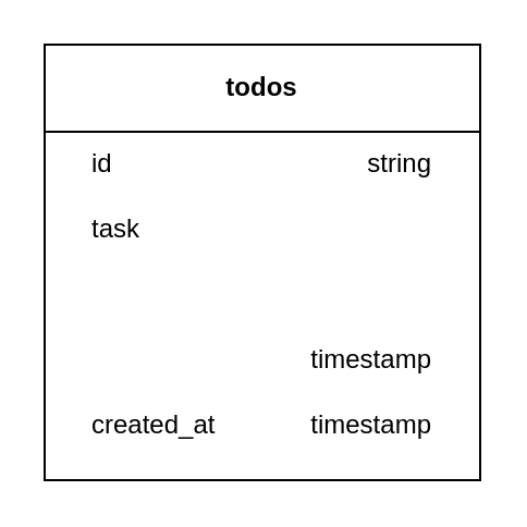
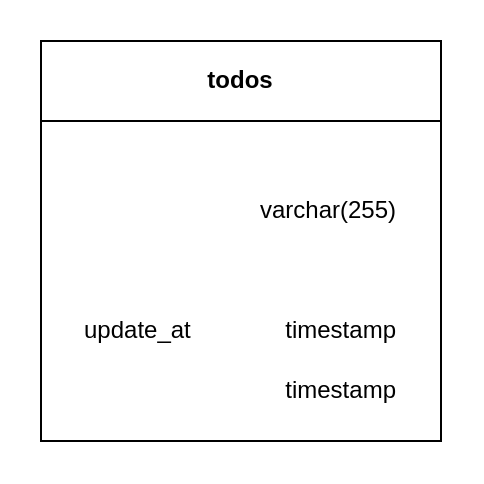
  <mxCell id="0" />
  <mxCell id="1" parent="0" />
  <mxCell id="2" value="todos" style="swimlane;whiteSpace=wrap;html=1;strokeWidth=1;fillColor=none;startSize=40;" vertex="1" parent="1"><mxGeometry x="20" y="20" width="200" height="200" as="geometry" /></mxCell>
  <mxCell id="3" value="" style="group" vertex="1" connectable="0" parent="2"><mxGeometry x="20" y="100" width="160" height="30" as="geometry" /></mxCell>
  <mxCell id="4" value="" style="group" vertex="1" connectable="0" parent="2"><mxGeometry x="20" y="130" width="160" height="30" as="geometry" /></mxCell>
+ <mxCell id="5" value="update_at" style="rounded=0;whiteSpace=wrap;html=1;fillColor=none;align=left;strokeWidth=1;strokeColor=none;" vertex="1" parent="4"><mxGeometry width="80" height="30" as="geometry" /></mxCell>
  <mxCell id="6" value="timestamp" style="rounded=0;whiteSpace=wrap;html=1;fillColor=none;align=right;strokeWidth=1;strokeColor=none;" vertex="1" parent="4"><mxGeometry x="80" width="80" height="30" as="geometry" /></mxCell>
  <mxCell id="7" value="" style="group" vertex="1" connectable="0" parent="2"><mxGeometry x="20" y="160" width="160" height="30" as="geometry" /></mxCell>
- <mxCell id="8" value="created_at" style="rounded=0;whiteSpace=wrap;html=1;fillColor=none;align=left;strokeWidth=1;strokeColor=none;" vertex="1" parent="7"><mxGeometry width="80" height="30" as="geometry" /></mxCell>
  <mxCell id="9" value="timestamp" style="rounded=0;whiteSpace=wrap;html=1;fillColor=none;align=right;strokeWidth=1;strokeColor=none;" vertex="1" parent="7"><mxGeometry x="80" width="80" height="30" as="geometry" /></mxCell>
  <mxCell id="10" value="" style="group" vertex="1" connectable="0" parent="2"><mxGeometry x="20" y="70" width="160" height="30" as="geometry" /></mxCell>
- <mxCell id="11" value="task" style="rounded=0;whiteSpace=wrap;html=1;fillColor=none;align=left;strokeWidth=1;strokeColor=none;" vertex="1" parent="10"><mxGeometry width="80" height="30" as="geometry" /></mxCell>
+ <mxCell id="12" value="varchar(255)" style="rounded=0;whiteSpace=wrap;html=1;fillColor=none;align=right;strokeWidth=1;strokeColor=none;" vertex="1" parent="10"><mxGeometry x="80" width="80" height="30" as="geometry" /></mxCell>
  <mxCell id="13" value="" style="group" vertex="1" connectable="0" parent="2"><mxGeometry x="20" y="40" width="160" height="30" as="geometry" /></mxCell>
- <mxCell id="14" value="id" style="rounded=0;whiteSpace=wrap;html=1;fillColor=none;align=left;strokeWidth=1;imageAspect=1;strokeColor=none;" vertex="1" parent="13"><mxGeometry width="80" height="30" as="geometry" /></mxCell>
- <mxCell id="15" value="string" style="rounded=0;whiteSpace=wrap;html=1;fillColor=none;align=right;strokeWidth=1;imageAspect=1;strokeColor=none;" vertex="1" parent="13"><mxGeometry x="80" width="80" height="30" as="geometry" /></mxCell>
